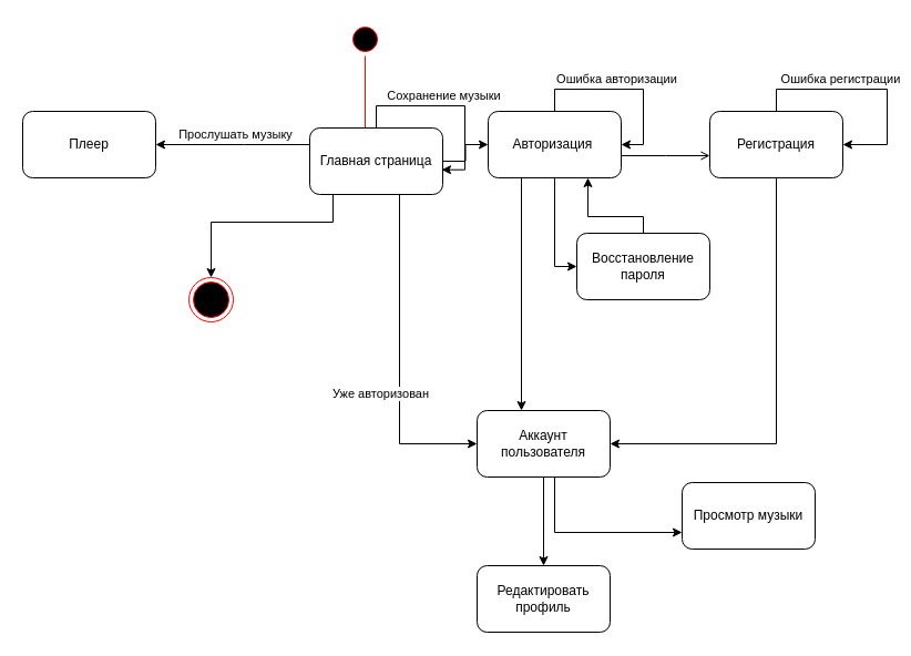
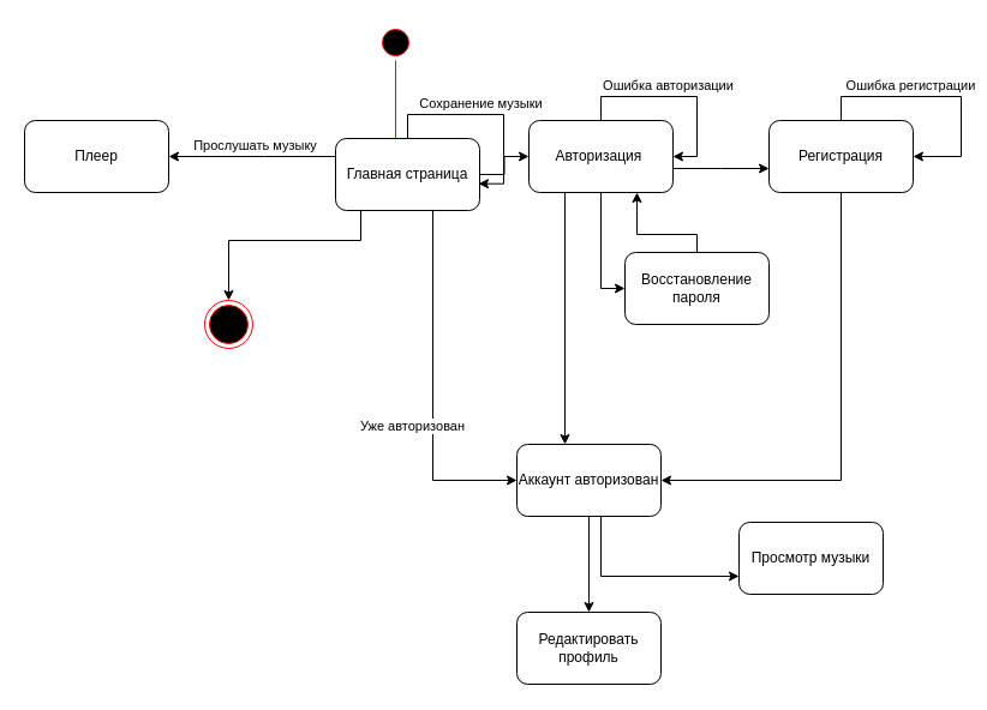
  <mxCell id="0" />
  <mxCell id="1" parent="0" />
  <mxCell id="2" value="" style="ellipse;html=1;shape=startState;fillColor=#000000;strokeColor=#ff0000;" parent="1" vertex="1"><mxGeometry x="314" y="20" width="30" height="30" as="geometry" /></mxCell>
  <mxCell id="3" value="" style="edgeStyle=orthogonalEdgeStyle;html=1;verticalAlign=bottom;endArrow=open;endSize=8;strokeColor=#ff0000;rounded=0;entryX=0.5;entryY=0;entryDx=0;entryDy=0;" parent="1" source="2" target="11" edge="1"><mxGeometry relative="1" as="geometry"><mxPoint x="329" y="110" as="targetPoint" /><Array as="points"><mxPoint x="329" y="140" /></Array></mxGeometry></mxCell>
  <mxCell id="4" value="" style="ellipse;html=1;shape=endState;fillColor=#000000;strokeColor=#ff0000;" parent="1" vertex="1"><mxGeometry x="170" y="250" width="40" height="40" as="geometry" /></mxCell>
  <mxCell id="5" style="edgeStyle=orthogonalEdgeStyle;rounded=0;orthogonalLoop=1;jettySize=auto;html=1;" parent="1" source="11" target="18" edge="1"><mxGeometry relative="1" as="geometry" /></mxCell>
  <mxCell id="6" value="" style="edgeStyle=orthogonalEdgeStyle;rounded=0;orthogonalLoop=1;jettySize=auto;html=1;" parent="1" source="11" target="19" edge="1"><mxGeometry relative="1" as="geometry"><Array as="points"><mxPoint x="220" y="130" /><mxPoint x="220" y="130" /></Array></mxGeometry></mxCell>
  <mxCell id="7" value="Прослушать музыку" style="edgeLabel;html=1;align=center;verticalAlign=middle;resizable=0;points=[];" parent="6" vertex="1" connectable="0"><mxGeometry x="-0.248" y="1" relative="1" as="geometry"><mxPoint x="-16" y="-11" as="offset" /></mxGeometry></mxCell>
  <mxCell id="8" style="edgeStyle=orthogonalEdgeStyle;rounded=0;orthogonalLoop=1;jettySize=auto;html=1;entryX=0;entryY=0.5;entryDx=0;entryDy=0;" parent="1" source="11" target="14" edge="1"><mxGeometry relative="1" as="geometry"><Array as="points"><mxPoint x="360" y="400" /></Array></mxGeometry></mxCell>
  <mxCell id="9" value="Уже авторизован" style="edgeLabel;html=1;align=center;verticalAlign=middle;resizable=0;points=[];" parent="8" vertex="1" connectable="0"><mxGeometry x="0.254" y="4" relative="1" as="geometry"><mxPoint x="-22" y="-6" as="offset" /></mxGeometry></mxCell>
  <mxCell id="10" style="edgeStyle=orthogonalEdgeStyle;rounded=0;orthogonalLoop=1;jettySize=auto;html=1;entryX=0.5;entryY=0;entryDx=0;entryDy=0;" parent="1" source="11" target="4" edge="1"><mxGeometry relative="1" as="geometry"><Array as="points"><mxPoint x="300" y="200" /><mxPoint x="190" y="200" /></Array></mxGeometry></mxCell>
  <mxCell id="11" value="Главная страница" style="rounded=1;whiteSpace=wrap;html=1;" parent="1" vertex="1"><mxGeometry x="279" y="115" width="120" height="60" as="geometry" /></mxCell>
  <mxCell id="12" value="" style="edgeStyle=orthogonalEdgeStyle;rounded=0;orthogonalLoop=1;jettySize=auto;html=1;" parent="1" source="14" target="22" edge="1"><mxGeometry relative="1" as="geometry"><Array as="points"><mxPoint x="500" y="480" /></Array></mxGeometry></mxCell>
  <mxCell id="13" value="" style="edgeStyle=orthogonalEdgeStyle;rounded=0;orthogonalLoop=1;jettySize=auto;html=1;" parent="1" source="14" target="29" edge="1"><mxGeometry relative="1" as="geometry" /></mxCell>
- <mxCell id="14" value="Аккаунт пользователя" style="rounded=1;whiteSpace=wrap;html=1;" parent="1" vertex="1"><mxGeometry x="430" y="370" width="120" height="60" as="geometry" /></mxCell>
+ <mxCell id="14" value="Аккаунт авторизован" style="rounded=1;whiteSpace=wrap;html=1;" parent="1" vertex="1"><mxGeometry x="430" y="370" width="120" height="60" as="geometry" /></mxCell>
  <mxCell id="15" style="edgeStyle=orthogonalEdgeStyle;rounded=0;orthogonalLoop=1;jettySize=auto;html=1;" parent="1" source="18" edge="1"><mxGeometry relative="1" as="geometry"><mxPoint x="470" y="370" as="targetPoint" /><Array as="points"><mxPoint x="470" y="370" /></Array></mxGeometry></mxCell>
- <mxCell id="16" value="" style="edgeStyle=orthogonalEdgeStyle;rounded=0;orthogonalLoop=1;jettySize=auto;html=1;endArrow=open;" parent="1" source="18" target="24" edge="1"><mxGeometry relative="1" as="geometry"><Array as="points"><mxPoint x="600" y="140" /><mxPoint x="600" y="140" /></Array></mxGeometry></mxCell>
+ <mxCell id="16" value="" style="edgeStyle=orthogonalEdgeStyle;rounded=0;orthogonalLoop=1;jettySize=auto;html=1;" parent="1" source="18" target="24" edge="1"><mxGeometry relative="1" as="geometry"><Array as="points"><mxPoint x="600" y="140" /><mxPoint x="600" y="140" /></Array></mxGeometry></mxCell>
  <mxCell id="17" value="" style="edgeStyle=orthogonalEdgeStyle;rounded=0;orthogonalLoop=1;jettySize=auto;html=1;entryX=0;entryY=0.5;entryDx=0;entryDy=0;" parent="1" source="18" target="28" edge="1"><mxGeometry relative="1" as="geometry" /></mxCell>
  <mxCell id="18" value="Авторизация&amp;nbsp;" style="rounded=1;whiteSpace=wrap;html=1;" parent="1" vertex="1"><mxGeometry x="440" y="100" width="120" height="60" as="geometry" /></mxCell>
  <mxCell id="19" value="Плеер" style="rounded=1;whiteSpace=wrap;html=1;" parent="1" vertex="1"><mxGeometry x="20" y="100" width="120" height="60" as="geometry" /></mxCell>
  <mxCell id="20" style="edgeStyle=orthogonalEdgeStyle;rounded=0;orthogonalLoop=1;jettySize=auto;html=1;" parent="1" source="18" edge="1"><mxGeometry relative="1" as="geometry"><mxPoint x="560" y="130" as="targetPoint" /><Array as="points"><mxPoint x="500" y="80" /><mxPoint x="580" y="80" /><mxPoint x="580" y="130" /></Array></mxGeometry></mxCell>
  <mxCell id="21" value="Ошибка авторизации" style="edgeLabel;html=1;align=center;verticalAlign=middle;resizable=0;points=[];" parent="20" vertex="1" connectable="0"><mxGeometry x="-0.114" y="-3" relative="1" as="geometry"><mxPoint y="-13" as="offset" /></mxGeometry></mxCell>
  <mxCell id="22" value="Просмотр музыки" style="whiteSpace=wrap;html=1;rounded=1;" parent="1" vertex="1"><mxGeometry x="615" y="435" width="120" height="60" as="geometry" /></mxCell>
  <mxCell id="23" style="edgeStyle=orthogonalEdgeStyle;rounded=0;orthogonalLoop=1;jettySize=auto;html=1;entryX=1;entryY=0.5;entryDx=0;entryDy=0;" parent="1" source="24" target="14" edge="1"><mxGeometry relative="1" as="geometry"><Array as="points"><mxPoint x="700" y="400" /></Array></mxGeometry></mxCell>
  <mxCell id="24" value="Регистрация" style="whiteSpace=wrap;html=1;rounded=1;" parent="1" vertex="1"><mxGeometry x="640" y="100" width="120" height="60" as="geometry" /></mxCell>
  <mxCell id="25" style="edgeStyle=orthogonalEdgeStyle;rounded=0;orthogonalLoop=1;jettySize=auto;html=1;entryX=1;entryY=0.5;entryDx=0;entryDy=0;" parent="1" source="24" target="24" edge="1"><mxGeometry relative="1" as="geometry"><Array as="points"><mxPoint x="700" y="80" /><mxPoint x="800" y="80" /><mxPoint x="800" y="130" /></Array></mxGeometry></mxCell>
  <mxCell id="26" value="Ошибка регистрации" style="edgeLabel;html=1;align=center;verticalAlign=middle;resizable=0;points=[];" parent="25" vertex="1" connectable="0"><mxGeometry x="-0.191" y="-2" relative="1" as="geometry"><mxPoint x="-8" y="-12" as="offset" /></mxGeometry></mxCell>
  <mxCell id="27" style="edgeStyle=orthogonalEdgeStyle;rounded=0;orthogonalLoop=1;jettySize=auto;html=1;entryX=0.75;entryY=1;entryDx=0;entryDy=0;" parent="1" source="28" target="18" edge="1"><mxGeometry relative="1" as="geometry"><Array as="points"><mxPoint x="580" y="195" /><mxPoint x="530" y="195" /></Array></mxGeometry></mxCell>
  <mxCell id="28" value="Восстановление пароля" style="whiteSpace=wrap;html=1;rounded=1;" parent="1" vertex="1"><mxGeometry x="520" y="210" width="120" height="60" as="geometry" /></mxCell>
  <mxCell id="29" value="Редактировать профиль" style="whiteSpace=wrap;html=1;rounded=1;" parent="1" vertex="1"><mxGeometry x="430" y="510" width="120" height="60" as="geometry" /></mxCell>
  <mxCell id="30" style="edgeStyle=orthogonalEdgeStyle;rounded=0;orthogonalLoop=1;jettySize=auto;html=1;entryX=0.992;entryY=0.628;entryDx=0;entryDy=0;entryPerimeter=0;" edge="1" parent="1" source="11" target="11"><mxGeometry relative="1" as="geometry" /></mxCell>
  <mxCell id="31" value="Сохранение музыки" style="edgeLabel;html=1;align=center;verticalAlign=middle;resizable=0;points=[];" vertex="1" connectable="0" parent="30"><mxGeometry x="-0.108" y="2" relative="1" as="geometry"><mxPoint y="-8" as="offset" /></mxGeometry></mxCell>
